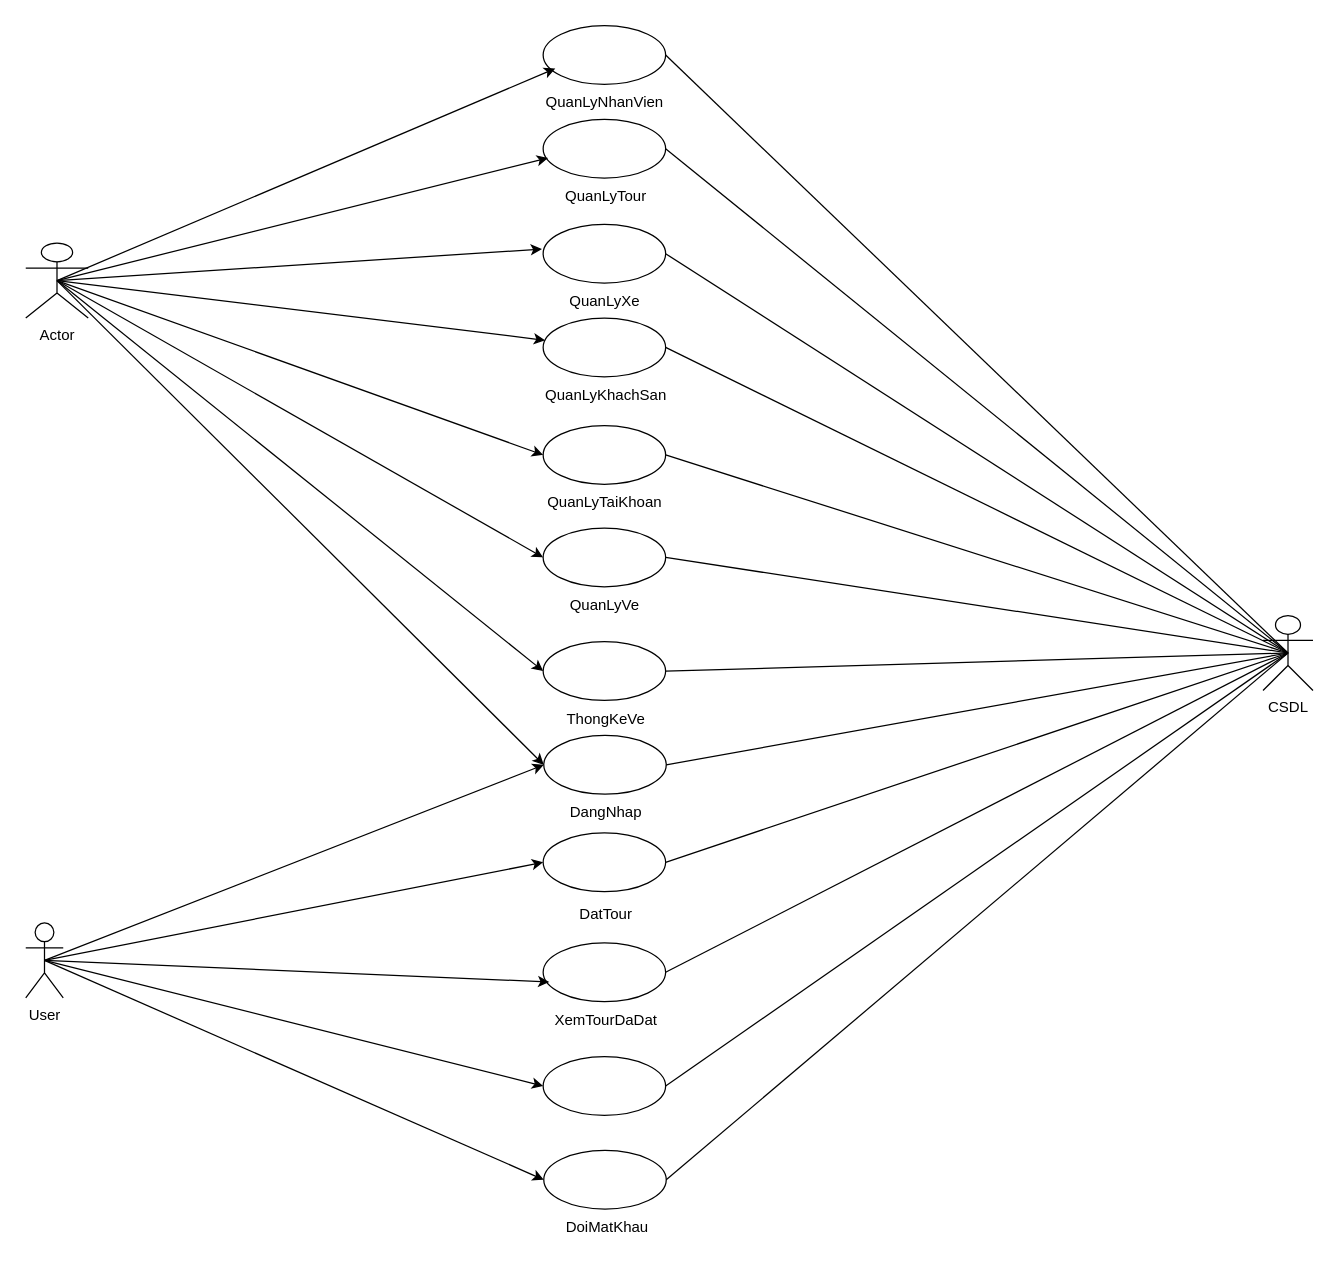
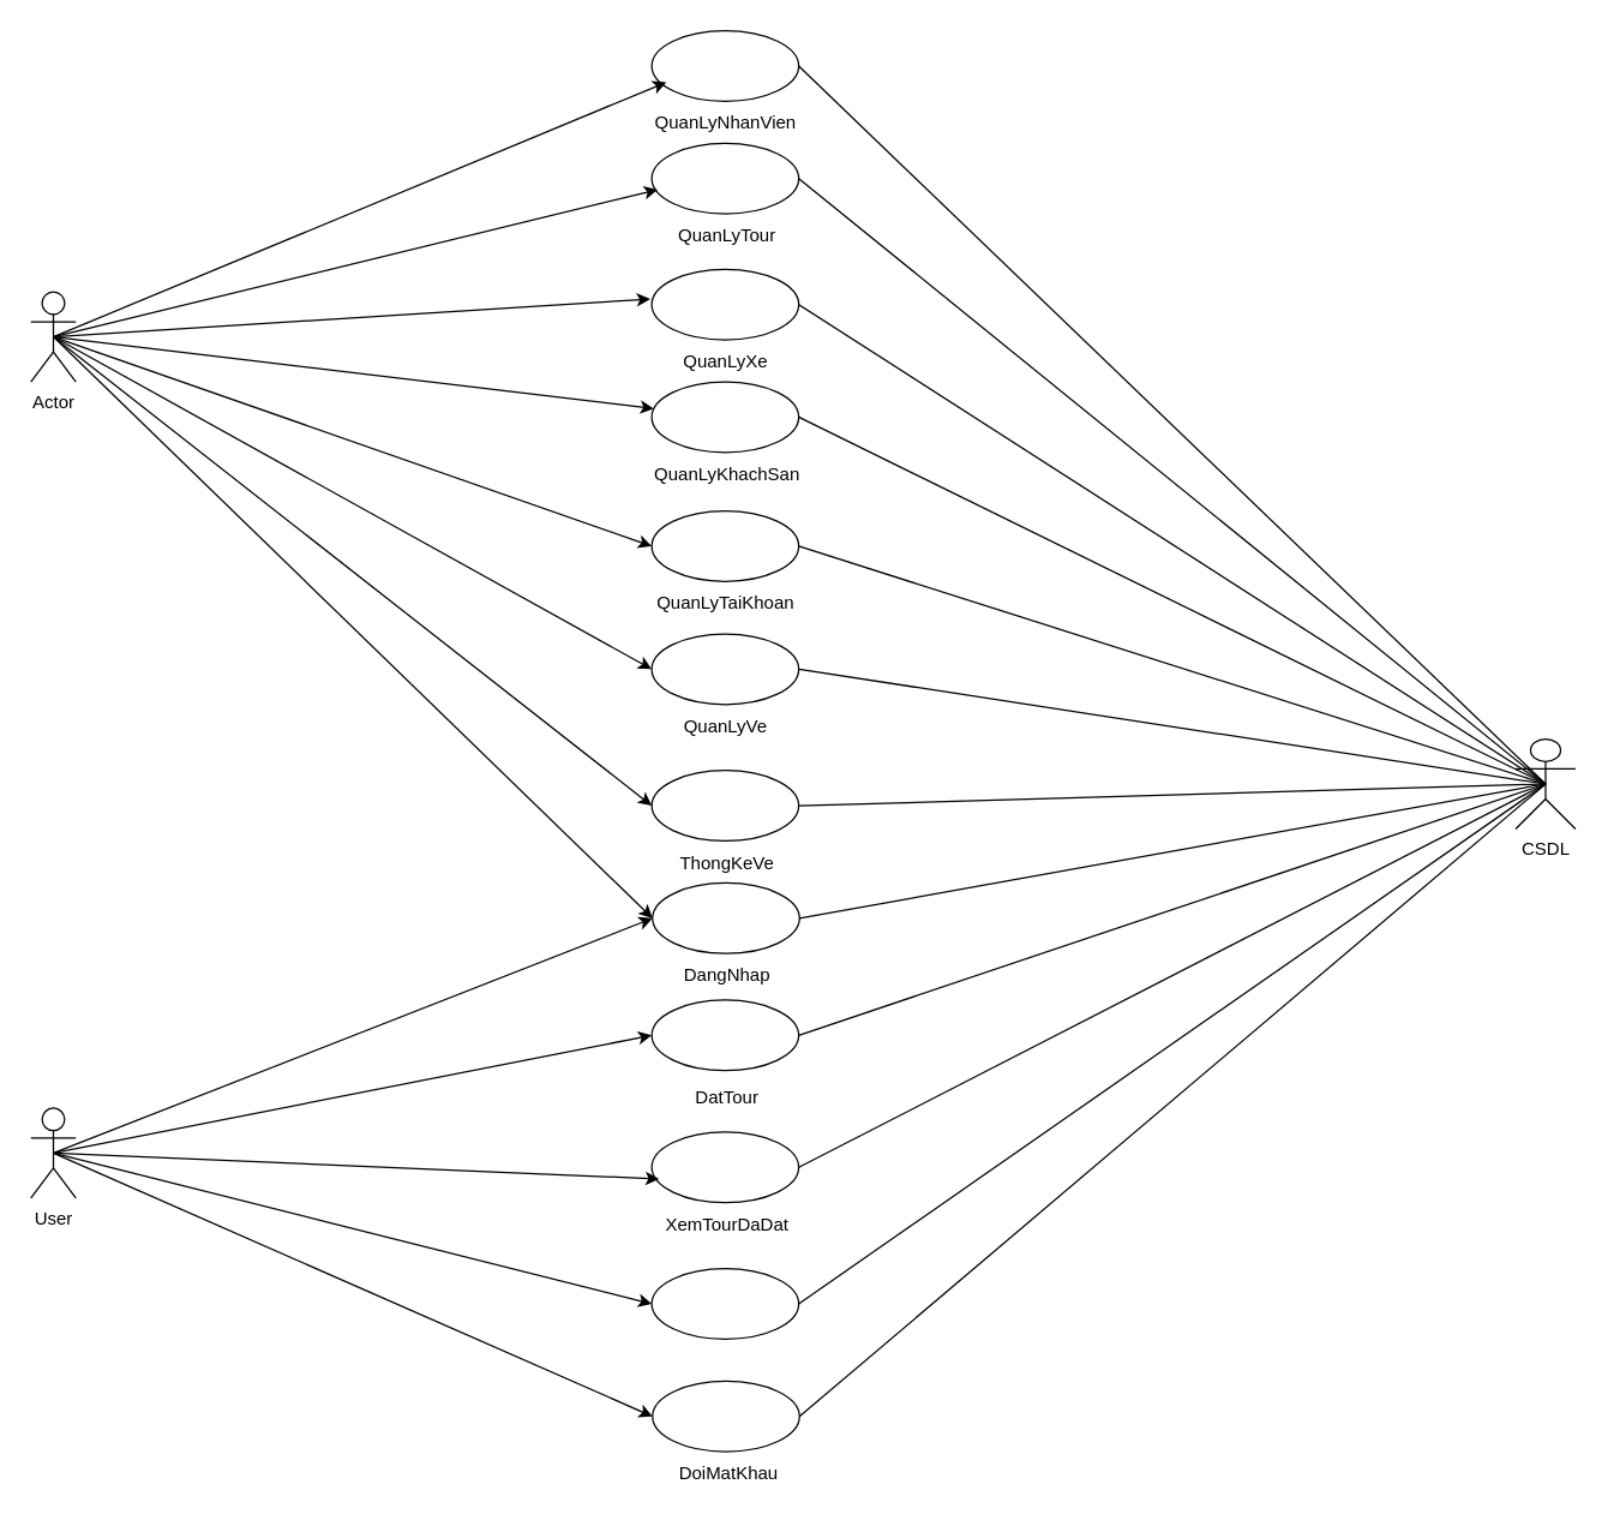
  <mxCell id="0" />
  <mxCell id="1" parent="0" />
  <mxCell id="2" value="" style="ellipse;whiteSpace=wrap;html=1;" vertex="1" parent="1"><mxGeometry x="434" y="20" width="98" height="47" as="geometry" /></mxCell>
  <mxCell id="3" value="QuanLyNhanVien" style="text;html=1;align=center;verticalAlign=middle;resizable=0;points=[];autosize=1;strokeColor=none;fillColor=none;" vertex="1" parent="1"><mxGeometry x="427" y="69" width="112" height="26" as="geometry" /></mxCell>
  <mxCell id="4" value="" style="ellipse;whiteSpace=wrap;html=1;" vertex="1" parent="1"><mxGeometry x="434" y="95" width="98" height="47" as="geometry" /></mxCell>
  <mxCell id="5" value="QuanLyTour" style="text;html=1;align=center;verticalAlign=middle;resizable=0;points=[];autosize=1;strokeColor=none;fillColor=none;" vertex="1" parent="1"><mxGeometry x="442" y="144" width="83" height="26" as="geometry" /></mxCell>
  <mxCell id="6" value="" style="ellipse;whiteSpace=wrap;html=1;" vertex="1" parent="1"><mxGeometry x="434" y="179" width="98" height="47" as="geometry" /></mxCell>
  <mxCell id="7" value="QuanLyXe" style="text;html=1;align=center;verticalAlign=middle;resizable=0;points=[];autosize=1;strokeColor=none;fillColor=none;" vertex="1" parent="1"><mxGeometry x="446" y="228" width="74" height="26" as="geometry" /></mxCell>
  <mxCell id="8" value="" style="ellipse;whiteSpace=wrap;html=1;" vertex="1" parent="1"><mxGeometry x="434" y="254" width="98" height="47" as="geometry" /></mxCell>
  <mxCell id="9" value="QuanLyKhachSan" style="text;html=1;align=center;verticalAlign=middle;resizable=0;points=[];autosize=1;strokeColor=none;fillColor=none;" vertex="1" parent="1"><mxGeometry x="426" y="303" width="115" height="26" as="geometry" /></mxCell>
  <mxCell id="10" value="" style="ellipse;whiteSpace=wrap;html=1;" vertex="1" parent="1"><mxGeometry x="434" y="340" width="98" height="47" as="geometry" /></mxCell>
  <mxCell id="11" value="QuanLyTaiKhoan" style="text;html=1;align=center;verticalAlign=middle;resizable=0;points=[];autosize=1;strokeColor=none;fillColor=none;" vertex="1" parent="1"><mxGeometry x="428" y="389" width="110" height="26" as="geometry" /></mxCell>
  <mxCell id="12" value="" style="ellipse;whiteSpace=wrap;html=1;" vertex="1" parent="1"><mxGeometry x="434" y="422" width="98" height="47" as="geometry" /></mxCell>
  <mxCell id="13" value="QuanLyVe" style="text;html=1;align=center;verticalAlign=middle;resizable=0;points=[];autosize=1;strokeColor=none;fillColor=none;" vertex="1" parent="1"><mxGeometry x="446" y="471" width="74" height="26" as="geometry" /></mxCell>
  <mxCell id="14" value="" style="ellipse;whiteSpace=wrap;html=1;" vertex="1" parent="1"><mxGeometry x="434" y="513" width="98" height="47" as="geometry" /></mxCell>
  <mxCell id="15" value="ThongKeVe" style="text;html=1;align=center;verticalAlign=middle;resizable=0;points=[];autosize=1;strokeColor=none;fillColor=none;" vertex="1" parent="1"><mxGeometry x="443" y="562" width="81" height="26" as="geometry" /></mxCell>
  <mxCell id="16" value="" style="ellipse;whiteSpace=wrap;html=1;" vertex="1" parent="1"><mxGeometry x="434.5" y="588" width="98" height="47" as="geometry" /></mxCell>
  <mxCell id="17" value="DangNhap" style="text;html=1;align=center;verticalAlign=middle;resizable=0;points=[];autosize=1;strokeColor=none;fillColor=none;" vertex="1" parent="1"><mxGeometry x="446.5" y="637" width="75" height="26" as="geometry" /></mxCell>
  <mxCell id="18" value="" style="ellipse;whiteSpace=wrap;html=1;" vertex="1" parent="1"><mxGeometry x="434" y="666" width="98" height="47" as="geometry" /></mxCell>
  <mxCell id="19" value="DatTour" style="text;html=1;align=center;verticalAlign=middle;resizable=0;points=[];autosize=1;strokeColor=none;fillColor=none;" vertex="1" parent="1"><mxGeometry x="453.5" y="718" width="60" height="26" as="geometry" /></mxCell>
  <mxCell id="20" value="" style="ellipse;whiteSpace=wrap;html=1;" vertex="1" parent="1"><mxGeometry x="434" y="754" width="98" height="47" as="geometry" /></mxCell>
  <mxCell id="21" value="XemTourDaDat" style="text;html=1;align=center;verticalAlign=middle;resizable=0;points=[];autosize=1;strokeColor=none;fillColor=none;" vertex="1" parent="1"><mxGeometry x="434" y="803" width="100" height="26" as="geometry" /></mxCell>
  <mxCell id="22" value="" style="ellipse;whiteSpace=wrap;html=1;" vertex="1" parent="1"><mxGeometry x="434" y="845" width="98" height="47" as="geometry" /></mxCell>
  <mxCell id="23" value="" style="ellipse;whiteSpace=wrap;html=1;" vertex="1" parent="1"><mxGeometry x="434.5" y="920" width="98" height="47" as="geometry" /></mxCell>
  <mxCell id="24" value="DoiMatKhau" style="text;html=1;align=center;verticalAlign=middle;resizable=0;points=[];autosize=1;strokeColor=none;fillColor=none;" vertex="1" parent="1"><mxGeometry x="442.5" y="969" width="84" height="26" as="geometry" /></mxCell>
  <mxCell id="25" style="rounded=0;orthogonalLoop=1;jettySize=auto;html=1;exitX=0.5;exitY=0.5;exitDx=0;exitDy=0;exitPerimeter=0;entryX=0;entryY=0.5;entryDx=0;entryDy=0;" edge="1" parent="1" source="28" target="16"><mxGeometry relative="1" as="geometry" /></mxCell>
  <mxCell id="26" style="rounded=0;orthogonalLoop=1;jettySize=auto;html=1;exitX=0.5;exitY=0.5;exitDx=0;exitDy=0;exitPerimeter=0;entryX=0;entryY=0.5;entryDx=0;entryDy=0;" edge="1" parent="1" source="28" target="18"><mxGeometry relative="1" as="geometry" /></mxCell>
  <mxCell id="27" style="rounded=0;orthogonalLoop=1;jettySize=auto;html=1;exitX=0.5;exitY=0.5;exitDx=0;exitDy=0;exitPerimeter=0;entryX=0;entryY=0.5;entryDx=0;entryDy=0;" edge="1" parent="1" source="28" target="22"><mxGeometry relative="1" as="geometry" /></mxCell>
  <mxCell id="28" value="User" style="shape=umlActor;verticalLabelPosition=bottom;verticalAlign=top;html=1;outlineConnect=0;align=center;" vertex="1" parent="1"><mxGeometry x="20" y="738" width="30" height="60" as="geometry" /></mxCell>
  <mxCell id="29" style="rounded=0;orthogonalLoop=1;jettySize=auto;html=1;exitX=0.5;exitY=0.5;exitDx=0;exitDy=0;exitPerimeter=0;" edge="1" parent="1" source="34" target="8"><mxGeometry relative="1" as="geometry" /></mxCell>
  <mxCell id="30" style="rounded=0;orthogonalLoop=1;jettySize=auto;html=1;exitX=0.5;exitY=0.5;exitDx=0;exitDy=0;exitPerimeter=0;entryX=0;entryY=0.5;entryDx=0;entryDy=0;" edge="1" parent="1" source="34" target="10"><mxGeometry relative="1" as="geometry" /></mxCell>
  <mxCell id="31" style="rounded=0;orthogonalLoop=1;jettySize=auto;html=1;exitX=0.5;exitY=0.5;exitDx=0;exitDy=0;exitPerimeter=0;entryX=0;entryY=0.5;entryDx=0;entryDy=0;" edge="1" parent="1" source="34" target="12"><mxGeometry relative="1" as="geometry" /></mxCell>
  <mxCell id="32" style="rounded=0;orthogonalLoop=1;jettySize=auto;html=1;exitX=0.5;exitY=0.5;exitDx=0;exitDy=0;exitPerimeter=0;entryX=0;entryY=0.5;entryDx=0;entryDy=0;" edge="1" parent="1" source="34" target="14"><mxGeometry relative="1" as="geometry" /></mxCell>
  <mxCell id="33" style="rounded=0;orthogonalLoop=1;jettySize=auto;html=1;exitX=0.5;exitY=0.5;exitDx=0;exitDy=0;exitPerimeter=0;entryX=0;entryY=0.5;entryDx=0;entryDy=0;" edge="1" parent="1" source="34" target="16"><mxGeometry relative="1" as="geometry" /></mxCell>
- <mxCell id="34" value="Actor" style="shape=umlActor;verticalLabelPosition=bottom;verticalAlign=top;html=1;outlineConnect=0;" vertex="1" parent="1"><mxGeometry x="20" y="194" width="50" height="60" as="geometry" /></mxCell>
+ <mxCell id="34" value="Actor" style="shape=umlActor;verticalLabelPosition=bottom;verticalAlign=top;html=1;outlineConnect=0;" vertex="1" parent="1"><mxGeometry x="20" y="194" width="30" height="60" as="geometry" /></mxCell>
  <mxCell id="35" style="rounded=0;orthogonalLoop=1;jettySize=auto;html=1;exitX=0.5;exitY=0.5;exitDx=0;exitDy=0;exitPerimeter=0;entryX=0.099;entryY=0.73;entryDx=0;entryDy=0;entryPerimeter=0;" edge="1" parent="1" source="34" target="2"><mxGeometry relative="1" as="geometry" /></mxCell>
  <mxCell id="36" style="rounded=0;orthogonalLoop=1;jettySize=auto;html=1;exitX=0.5;exitY=0.5;exitDx=0;exitDy=0;exitPerimeter=0;entryX=0.04;entryY=0.657;entryDx=0;entryDy=0;entryPerimeter=0;" edge="1" parent="1" source="34" target="4"><mxGeometry relative="1" as="geometry" /></mxCell>
  <mxCell id="37" style="rounded=0;orthogonalLoop=1;jettySize=auto;html=1;exitX=0.5;exitY=0.5;exitDx=0;exitDy=0;exitPerimeter=0;entryX=-0.01;entryY=0.421;entryDx=0;entryDy=0;entryPerimeter=0;" edge="1" parent="1" source="34" target="6"><mxGeometry relative="1" as="geometry" /></mxCell>
  <mxCell id="38" style="rounded=0;orthogonalLoop=1;jettySize=auto;html=1;exitX=0.5;exitY=0.5;exitDx=0;exitDy=0;exitPerimeter=0;entryX=0.05;entryY=0.665;entryDx=0;entryDy=0;entryPerimeter=0;" edge="1" parent="1" source="28" target="20"><mxGeometry relative="1" as="geometry" /></mxCell>
  <mxCell id="39" style="rounded=0;orthogonalLoop=1;jettySize=auto;html=1;exitX=0.5;exitY=0.5;exitDx=0;exitDy=0;exitPerimeter=0;entryX=0;entryY=0.5;entryDx=0;entryDy=0;" edge="1" parent="1" source="28" target="23"><mxGeometry relative="1" as="geometry" /></mxCell>
  <mxCell id="40" value="CSDL" style="shape=umlActor;verticalLabelPosition=bottom;verticalAlign=top;html=1;outlineConnect=0;" vertex="1" parent="1"><mxGeometry x="1010" y="492" width="40" height="60" as="geometry" /></mxCell>
  <mxCell id="41" value="" style="endArrow=none;html=1;rounded=0;exitX=1;exitY=0.5;exitDx=0;exitDy=0;entryX=0.5;entryY=0.5;entryDx=0;entryDy=0;entryPerimeter=0;" edge="1" parent="1" source="2" target="40"><mxGeometry width="50" height="50" relative="1" as="geometry"><mxPoint x="408" y="639" as="sourcePoint" /><mxPoint x="458" y="589" as="targetPoint" /></mxGeometry></mxCell>
  <mxCell id="42" value="" style="endArrow=none;html=1;rounded=0;entryX=1;entryY=0.5;entryDx=0;entryDy=0;exitX=0.5;exitY=0.5;exitDx=0;exitDy=0;exitPerimeter=0;" edge="1" parent="1" source="40" target="4"><mxGeometry width="50" height="50" relative="1" as="geometry"><mxPoint x="408" y="359" as="sourcePoint" /><mxPoint x="458" y="309" as="targetPoint" /></mxGeometry></mxCell>
  <mxCell id="43" value="" style="endArrow=none;html=1;rounded=0;exitX=1;exitY=0.5;exitDx=0;exitDy=0;entryX=0.5;entryY=0.5;entryDx=0;entryDy=0;entryPerimeter=0;" edge="1" parent="1" source="6" target="40"><mxGeometry width="50" height="50" relative="1" as="geometry"><mxPoint x="542" y="53" as="sourcePoint" /><mxPoint x="891" y="560" as="targetPoint" /></mxGeometry></mxCell>
  <mxCell id="44" value="" style="endArrow=none;html=1;rounded=0;exitX=1;exitY=0.5;exitDx=0;exitDy=0;entryX=0.5;entryY=0.5;entryDx=0;entryDy=0;entryPerimeter=0;" edge="1" parent="1" source="8" target="40"><mxGeometry width="50" height="50" relative="1" as="geometry"><mxPoint x="552" y="63" as="sourcePoint" /><mxPoint x="894" y="562" as="targetPoint" /></mxGeometry></mxCell>
  <mxCell id="45" value="" style="endArrow=none;html=1;rounded=0;exitX=1;exitY=0.5;exitDx=0;exitDy=0;entryX=0.5;entryY=0.5;entryDx=0;entryDy=0;entryPerimeter=0;" edge="1" parent="1" source="10" target="40"><mxGeometry width="50" height="50" relative="1" as="geometry"><mxPoint x="542" y="288" as="sourcePoint" /><mxPoint x="894" y="560" as="targetPoint" /></mxGeometry></mxCell>
  <mxCell id="46" value="" style="endArrow=none;html=1;rounded=0;exitX=1;exitY=0.5;exitDx=0;exitDy=0;entryX=0.5;entryY=0.5;entryDx=0;entryDy=0;entryPerimeter=0;" edge="1" parent="1" source="12" target="40"><mxGeometry width="50" height="50" relative="1" as="geometry"><mxPoint x="552" y="298" as="sourcePoint" /><mxPoint x="897" y="567" as="targetPoint" /></mxGeometry></mxCell>
  <mxCell id="47" value="" style="endArrow=none;html=1;rounded=0;exitX=1;exitY=0.5;exitDx=0;exitDy=0;entryX=0.5;entryY=0.5;entryDx=0;entryDy=0;entryPerimeter=0;" edge="1" parent="1" source="14" target="40"><mxGeometry width="50" height="50" relative="1" as="geometry"><mxPoint x="542" y="456" as="sourcePoint" /><mxPoint x="898" y="566" as="targetPoint" /></mxGeometry></mxCell>
  <mxCell id="48" value="" style="endArrow=none;html=1;rounded=0;exitX=1;exitY=0.5;exitDx=0;exitDy=0;entryX=0.5;entryY=0.5;entryDx=0;entryDy=0;entryPerimeter=0;" edge="1" parent="1" source="16" target="40"><mxGeometry width="50" height="50" relative="1" as="geometry"><mxPoint x="542" y="547" as="sourcePoint" /><mxPoint x="916" y="577" as="targetPoint" /></mxGeometry></mxCell>
  <mxCell id="49" value="" style="endArrow=none;html=1;rounded=0;exitX=1;exitY=0.5;exitDx=0;exitDy=0;entryX=0.5;entryY=0.5;entryDx=0;entryDy=0;entryPerimeter=0;" edge="1" parent="1" source="18" target="40"><mxGeometry width="50" height="50" relative="1" as="geometry"><mxPoint x="552" y="557" as="sourcePoint" /><mxPoint x="926" y="587" as="targetPoint" /></mxGeometry></mxCell>
  <mxCell id="50" value="" style="endArrow=none;html=1;rounded=0;exitX=1;exitY=0.5;exitDx=0;exitDy=0;entryX=0.5;entryY=0.5;entryDx=0;entryDy=0;entryPerimeter=0;" edge="1" parent="1" source="20" target="40"><mxGeometry width="50" height="50" relative="1" as="geometry"><mxPoint x="562" y="567" as="sourcePoint" /><mxPoint x="936" y="597" as="targetPoint" /></mxGeometry></mxCell>
  <mxCell id="51" value="" style="endArrow=none;html=1;rounded=0;exitX=1;exitY=0.5;exitDx=0;exitDy=0;entryX=0.5;entryY=0.5;entryDx=0;entryDy=0;entryPerimeter=0;" edge="1" parent="1" source="22" target="40"><mxGeometry width="50" height="50" relative="1" as="geometry"><mxPoint x="572" y="577" as="sourcePoint" /><mxPoint x="946" y="607" as="targetPoint" /></mxGeometry></mxCell>
  <mxCell id="52" value="" style="endArrow=none;html=1;rounded=0;exitX=1;exitY=0.5;exitDx=0;exitDy=0;entryX=0.5;entryY=0.5;entryDx=0;entryDy=0;entryPerimeter=0;" edge="1" parent="1" source="23" target="40"><mxGeometry width="50" height="50" relative="1" as="geometry"><mxPoint x="582" y="587" as="sourcePoint" /><mxPoint x="956" y="617" as="targetPoint" /></mxGeometry></mxCell>
